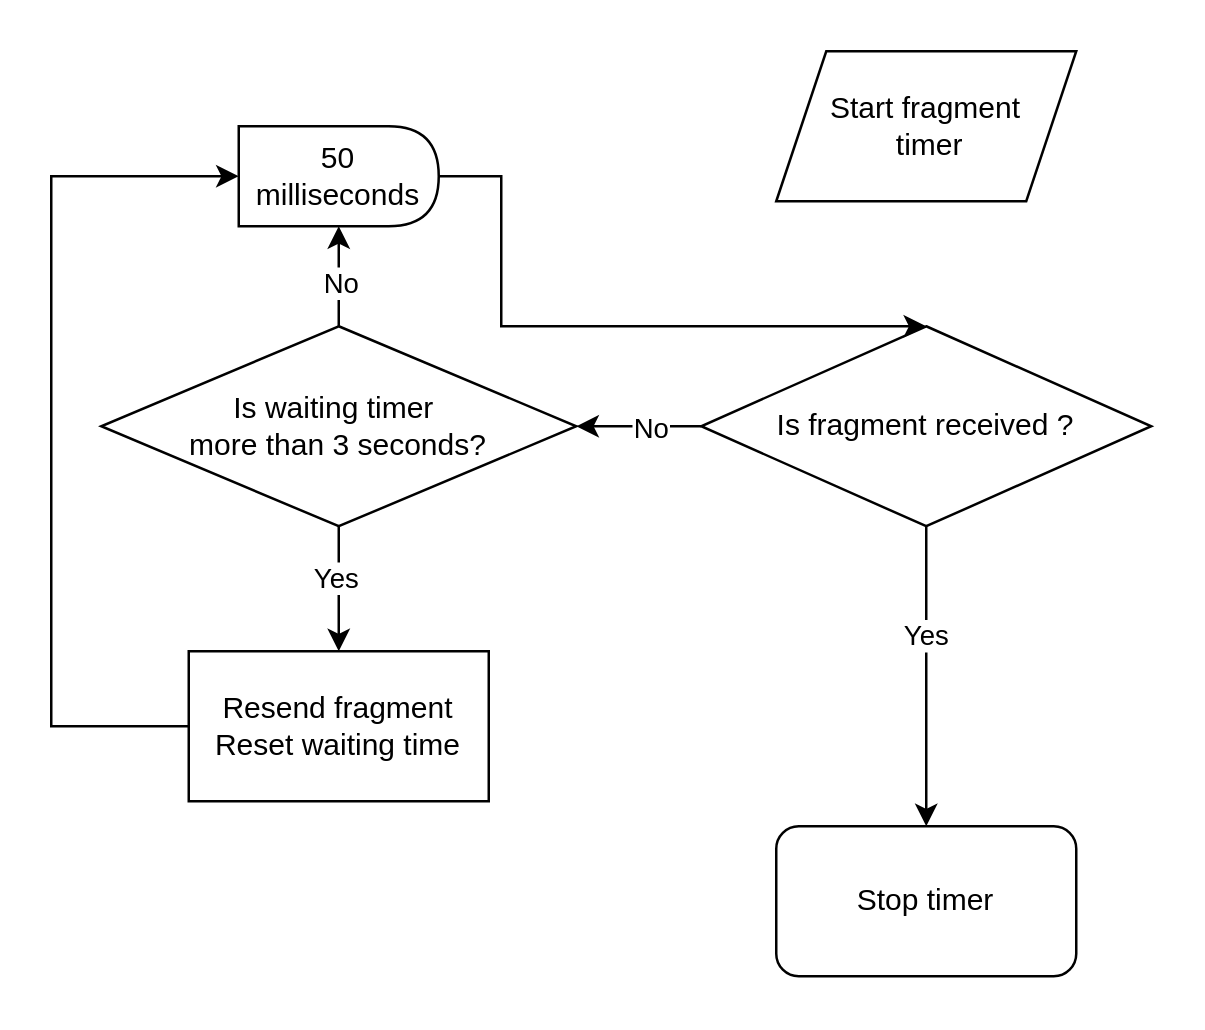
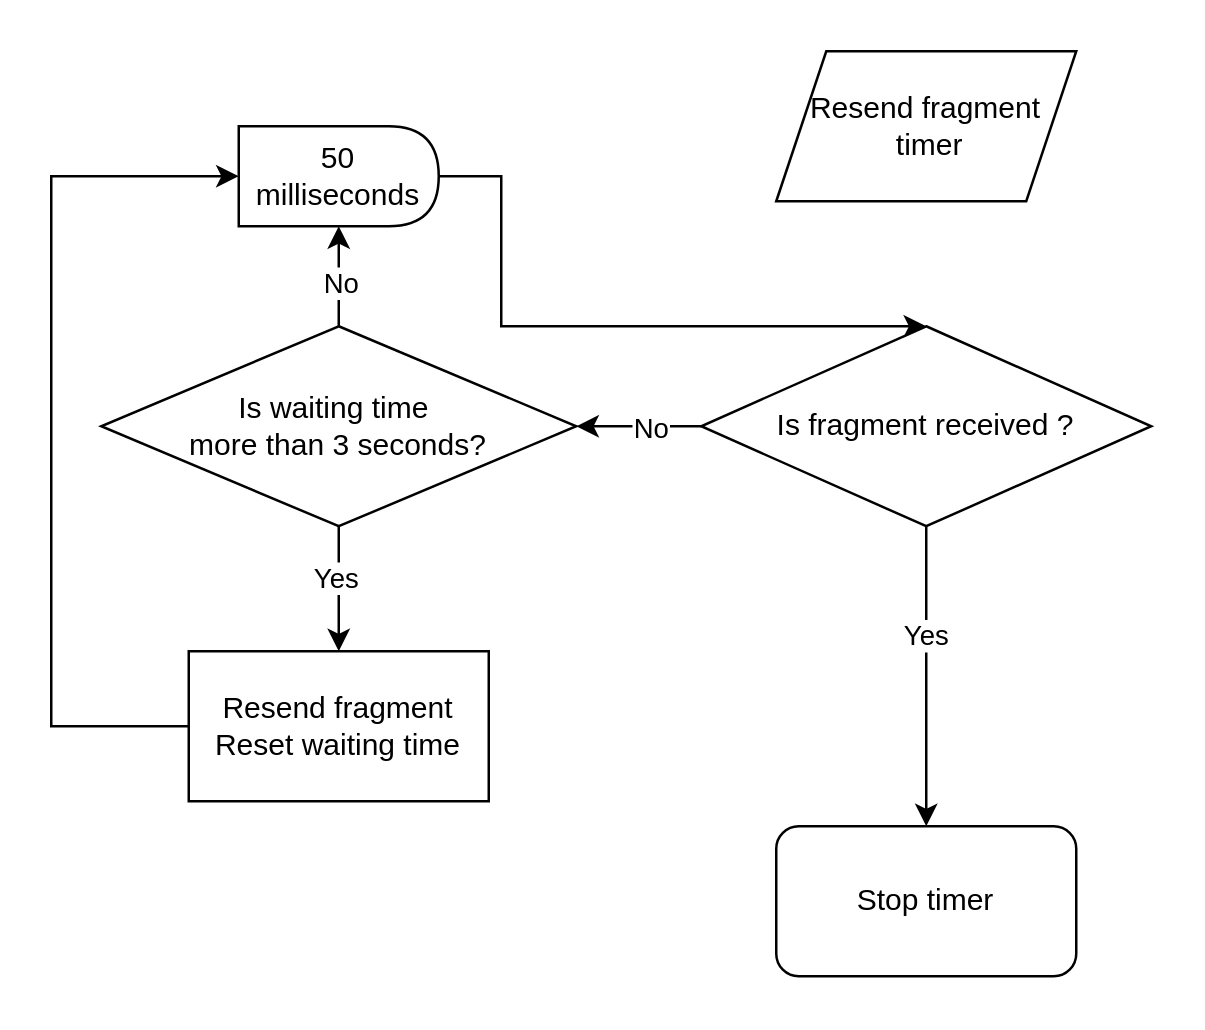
  <mxCell id="0" />
  <mxCell id="1" parent="0" />
- <mxCell id="2" value="Start fragment&lt;div&gt;&amp;nbsp;timer&lt;/div&gt;" style="shape=parallelogram;perimeter=parallelogramPerimeter;whiteSpace=wrap;html=1;fixedSize=1;" vertex="1" parent="1"><mxGeometry x="310" y="20" width="120" height="60" as="geometry" /></mxCell>
+ <mxCell id="2" value="Resend fragment&lt;div&gt;&amp;nbsp;timer&lt;/div&gt;" style="shape=parallelogram;perimeter=parallelogramPerimeter;whiteSpace=wrap;html=1;fixedSize=1;" vertex="1" parent="1"><mxGeometry x="310" y="20" width="120" height="60" as="geometry" /></mxCell>
  <mxCell id="3" style="edgeStyle=orthogonalEdgeStyle;rounded=0;orthogonalLoop=1;jettySize=auto;html=1;" edge="1" parent="1" source="7" target="8"><mxGeometry relative="1" as="geometry"><mxPoint x="370" y="260" as="targetPoint" /></mxGeometry></mxCell>
  <mxCell id="4" value="Yes" style="edgeLabel;html=1;align=center;verticalAlign=middle;resizable=0;points=[];" vertex="1" connectable="0" parent="3"><mxGeometry x="-0.28" y="-1" relative="1" as="geometry"><mxPoint as="offset" /></mxGeometry></mxCell>
  <mxCell id="5" style="edgeStyle=orthogonalEdgeStyle;rounded=0;orthogonalLoop=1;jettySize=auto;html=1;" edge="1" parent="1" source="7" target="13"><mxGeometry relative="1" as="geometry"><mxPoint x="250" y="170" as="targetPoint" /></mxGeometry></mxCell>
  <mxCell id="6" value="No" style="edgeLabel;html=1;align=center;verticalAlign=middle;resizable=0;points=[];" vertex="1" connectable="0" parent="5"><mxGeometry x="-0.16" relative="1" as="geometry"><mxPoint as="offset" /></mxGeometry></mxCell>
  <mxCell id="7" value="Is fragment received ?" style="rhombus;whiteSpace=wrap;html=1;" vertex="1" parent="1"><mxGeometry x="280" y="130" width="180" height="80" as="geometry" /></mxCell>
  <mxCell id="8" value="Stop timer" style="rounded=1;whiteSpace=wrap;html=1;" vertex="1" parent="1"><mxGeometry x="310" y="330" width="120" height="60" as="geometry" /></mxCell>
  <mxCell id="9" style="edgeStyle=orthogonalEdgeStyle;rounded=0;orthogonalLoop=1;jettySize=auto;html=1;" edge="1" parent="1" source="13"><mxGeometry relative="1" as="geometry"><mxPoint x="135" y="260" as="targetPoint" /></mxGeometry></mxCell>
  <mxCell id="10" value="Yes" style="edgeLabel;html=1;align=center;verticalAlign=middle;resizable=0;points=[];" vertex="1" connectable="0" parent="9"><mxGeometry x="-0.208" y="-2" relative="1" as="geometry"><mxPoint as="offset" /></mxGeometry></mxCell>
  <mxCell id="11" style="edgeStyle=orthogonalEdgeStyle;rounded=0;orthogonalLoop=1;jettySize=auto;html=1;entryX=0.5;entryY=1;entryDx=0;entryDy=0;" edge="1" parent="1" source="13" target="15"><mxGeometry relative="1" as="geometry" /></mxCell>
  <mxCell id="12" value="No" style="edgeLabel;html=1;align=center;verticalAlign=middle;resizable=0;points=[];" vertex="1" connectable="0" parent="11"><mxGeometry x="-0.12" relative="1" as="geometry"><mxPoint as="offset" /></mxGeometry></mxCell>
- <mxCell id="13" value="Is waiting timer&amp;nbsp;&lt;div&gt;more than 3 seconds?&lt;/div&gt;" style="rhombus;whiteSpace=wrap;html=1;" vertex="1" parent="1"><mxGeometry x="40" y="130" width="190" height="80" as="geometry" /></mxCell>
+ <mxCell id="13" value="Is waiting time&amp;nbsp;&lt;div&gt;more than 3 seconds?&lt;/div&gt;" style="rhombus;whiteSpace=wrap;html=1;" vertex="1" parent="1"><mxGeometry x="40" y="130" width="190" height="80" as="geometry" /></mxCell>
  <mxCell id="14" style="edgeStyle=orthogonalEdgeStyle;rounded=0;orthogonalLoop=1;jettySize=auto;html=1;exitX=1;exitY=0.5;exitDx=0;exitDy=0;" edge="1" parent="1" source="15" target="7"><mxGeometry relative="1" as="geometry"><Array as="points"><mxPoint x="200" y="70" /><mxPoint x="200" y="130" /></Array></mxGeometry></mxCell>
  <mxCell id="15" value="50 milliseconds" style="shape=delay;whiteSpace=wrap;html=1;" vertex="1" parent="1"><mxGeometry x="95" y="50" width="80" height="40" as="geometry" /></mxCell>
  <mxCell id="16" style="edgeStyle=orthogonalEdgeStyle;rounded=0;orthogonalLoop=1;jettySize=auto;html=1;entryX=0;entryY=0.5;entryDx=0;entryDy=0;" edge="1" parent="1" source="17" target="15"><mxGeometry relative="1" as="geometry"><mxPoint x="20" y="70" as="targetPoint" /><Array as="points"><mxPoint x="20" y="290" /><mxPoint x="20" y="70" /></Array></mxGeometry></mxCell>
  <mxCell id="17" value="Resend fragment&lt;div&gt;Reset waiting time&lt;/div&gt;" style="rounded=0;whiteSpace=wrap;html=1;" vertex="1" parent="1"><mxGeometry x="75" y="260" width="120" height="60" as="geometry" /></mxCell>
